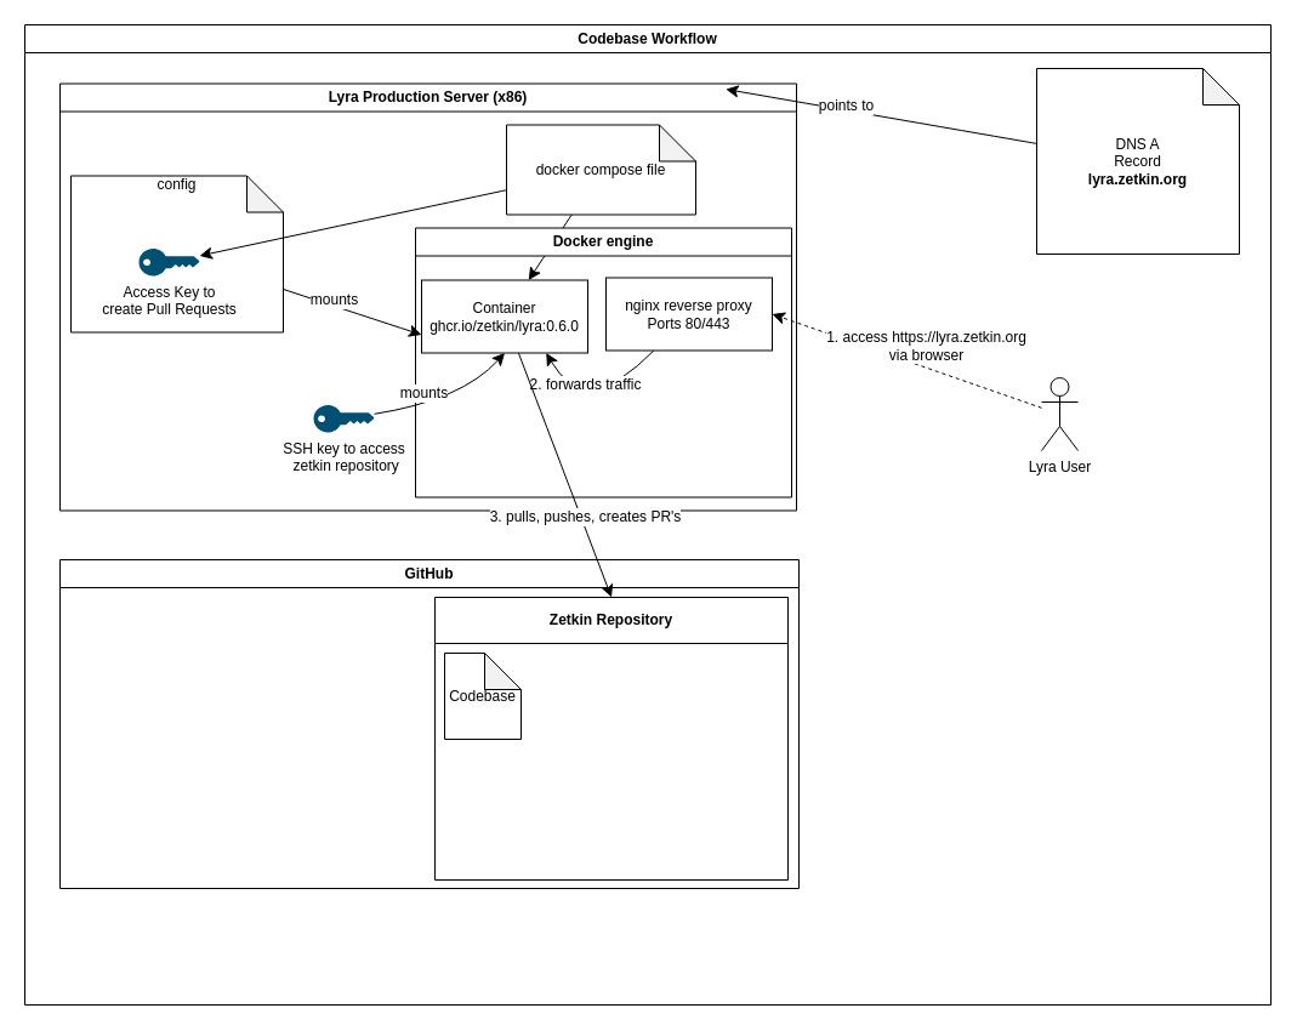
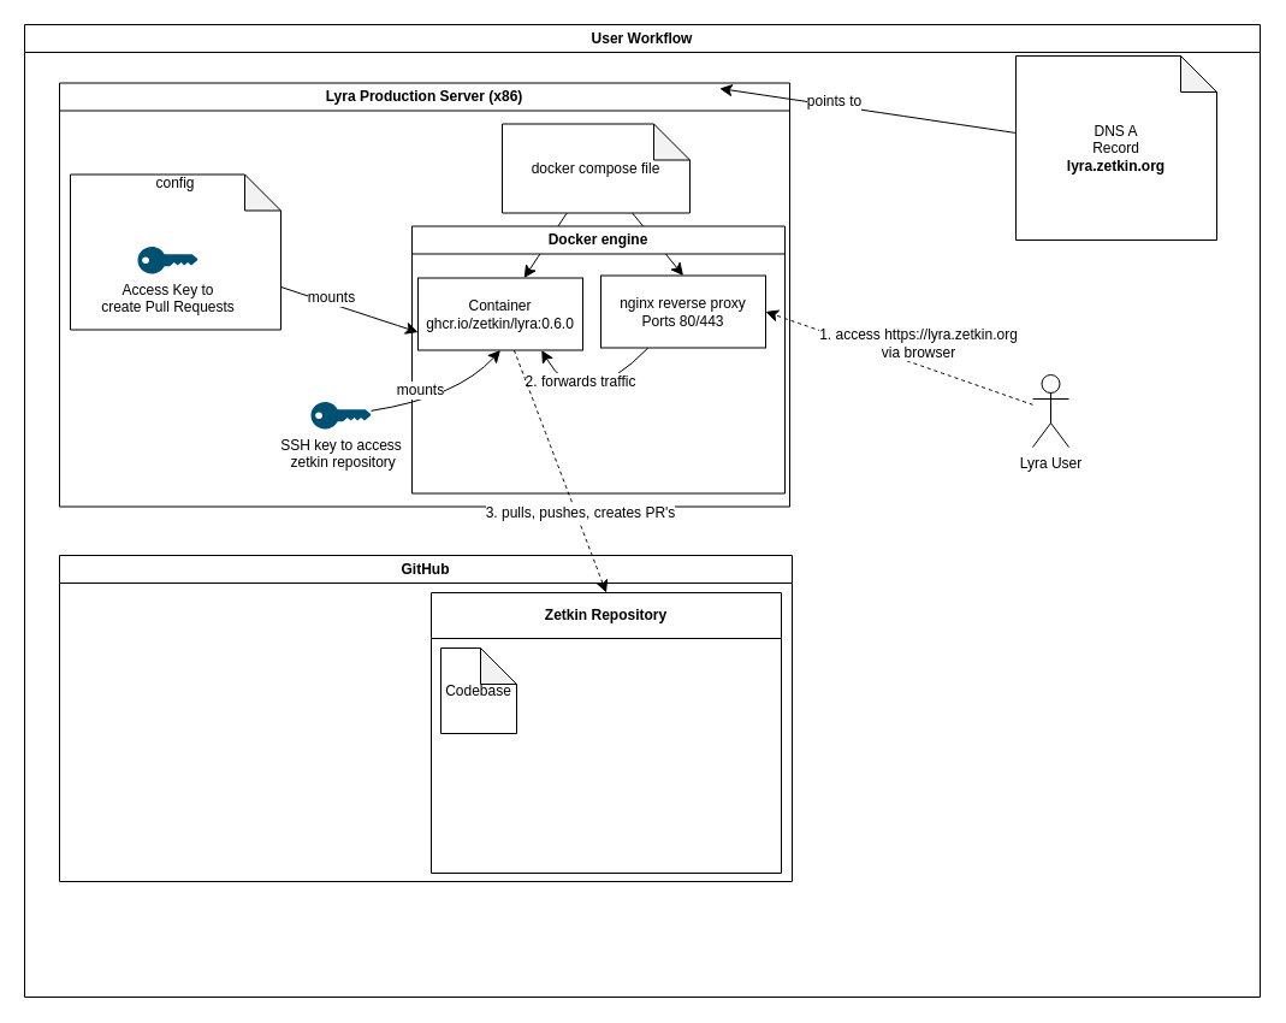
  <mxCell id="0" />
  <mxCell id="1" parent="0" />
- <mxCell id="2" value="Codebase Workflow" style="swimlane;whiteSpace=wrap;html=1;" parent="1" vertex="1"><mxGeometry x="20" y="20" width="1027" height="808" as="geometry" /></mxCell>
+ <mxCell id="2" value="User Workflow" style="swimlane;whiteSpace=wrap;html=1;" parent="1" vertex="1"><mxGeometry x="20" y="20" width="1027" height="808" as="geometry" /></mxCell>
  <mxCell id="3" value="Lyra Production Server (x86)" style="swimlane;whiteSpace=wrap;html=1;" parent="2" vertex="1"><mxGeometry x="29" y="48.5" width="607" height="352" as="geometry" /></mxCell>
  <mxCell id="4" style="edgeStyle=none;curved=1;rounded=0;orthogonalLoop=1;jettySize=auto;html=1;entryX=0;entryY=0.75;entryDx=0;entryDy=0;fontSize=12;startSize=8;endSize=8;" parent="3" source="6" target="12" edge="1"><mxGeometry relative="1" as="geometry"><Array as="points"><mxPoint x="255" y="193" /></Array></mxGeometry></mxCell>
  <mxCell id="5" value="mounts" style="edgeLabel;html=1;align=center;verticalAlign=middle;resizable=0;points=[];fontSize=12;" parent="4" vertex="1" connectable="0"><mxGeometry x="-0.298" y="5" relative="1" as="geometry"><mxPoint as="offset" /></mxGeometry></mxCell>
  <mxCell id="6" value="config&lt;br&gt;&lt;br&gt;&lt;br&gt;&lt;br&gt;&lt;br&gt;&lt;br&gt;&lt;br&gt;&lt;br&gt;&lt;div&gt;&lt;br/&gt;&lt;/div&gt;" style="shape=note;whiteSpace=wrap;html=1;backgroundOutline=1;darkOpacity=0.05;" parent="3" vertex="1"><mxGeometry x="9" y="76" width="175" height="129" as="geometry" /></mxCell>
  <mxCell id="7" value="Access Key to &lt;br&gt;create Pull Requests" style="points=[[0,0.5,0],[0.24,0,0],[0.5,0.28,0],[0.995,0.475,0],[0.5,0.72,0],[0.24,1,0]];verticalLabelPosition=bottom;sketch=0;html=1;verticalAlign=top;aspect=fixed;align=center;pointerEvents=1;shape=mxgraph.cisco19.key;fillColor=#005073;strokeColor=none;" parent="3" vertex="1"><mxGeometry x="65" y="136" width="50" height="22.5" as="geometry" /></mxCell>
  <mxCell id="8" style="edgeStyle=none;curved=1;rounded=0;orthogonalLoop=1;jettySize=auto;html=1;fontSize=12;startSize=8;endSize=8;" parent="3" source="10" target="12" edge="1"><mxGeometry relative="1" as="geometry" /></mxCell>
- <mxCell id="9" style="edgeStyle=none;curved=1;rounded=0;orthogonalLoop=1;jettySize=auto;html=1;fontSize=12;startSize=8;endSize=8;" parent="3" source="10" target="7" edge="1"><mxGeometry relative="1" as="geometry" /></mxCell>
+ <mxCell id="9" style="edgeStyle=none;curved=1;rounded=0;orthogonalLoop=1;jettySize=auto;html=1;entryX=0.5;entryY=0;entryDx=0;entryDy=0;fontSize=12;startSize=8;endSize=8;" parent="3" source="10" target="15" edge="1"><mxGeometry relative="1" as="geometry" /></mxCell>
  <mxCell id="10" value="docker compose file" style="shape=note;whiteSpace=wrap;html=1;backgroundOutline=1;darkOpacity=0.05;" parent="3" vertex="1"><mxGeometry x="368" y="34" width="156" height="74" as="geometry" /></mxCell>
  <mxCell id="11" value="Docker engine" style="swimlane;whiteSpace=wrap;html=1;" parent="3" vertex="1"><mxGeometry x="293" y="119" width="310" height="222" as="geometry" /></mxCell>
  <mxCell id="12" value="Container&lt;br&gt;ghcr.io/zetkin/lyra:0.6.0" style="rounded=0;whiteSpace=wrap;html=1;" parent="11" vertex="1"><mxGeometry x="5" y="43" width="137" height="60" as="geometry" /></mxCell>
  <mxCell id="13" style="edgeStyle=none;curved=1;rounded=0;orthogonalLoop=1;jettySize=auto;html=1;entryX=0.75;entryY=1;entryDx=0;entryDy=0;fontSize=12;startSize=8;endSize=8;" parent="11" source="15" target="12" edge="1"><mxGeometry relative="1" as="geometry"><Array as="points"><mxPoint x="140" y="159" /></Array></mxGeometry></mxCell>
  <mxCell id="14" value="2. forwards traffic" style="edgeLabel;html=1;align=center;verticalAlign=middle;resizable=0;points=[];fontSize=12;" parent="13" vertex="1" connectable="0"><mxGeometry x="0.47" y="-14" relative="1" as="geometry"><mxPoint as="offset" /></mxGeometry></mxCell>
  <mxCell id="15" value="nginx reverse proxy&lt;br&gt;Ports 80/443" style="rounded=0;whiteSpace=wrap;html=1;" parent="11" vertex="1"><mxGeometry x="157" y="41" width="137" height="60" as="geometry" /></mxCell>
  <mxCell id="16" style="edgeStyle=none;curved=1;rounded=0;orthogonalLoop=1;jettySize=auto;html=1;entryX=0.5;entryY=1;entryDx=0;entryDy=0;fontSize=12;startSize=8;endSize=8;" parent="3" source="18" target="12" edge="1"><mxGeometry relative="1" as="geometry"><Array as="points"><mxPoint x="331" y="261" /></Array></mxGeometry></mxCell>
  <mxCell id="17" value="mounts" style="edgeLabel;html=1;align=center;verticalAlign=middle;resizable=0;points=[];fontSize=12;" parent="16" vertex="1" connectable="0"><mxGeometry x="-0.31" y="11" relative="1" as="geometry"><mxPoint as="offset" /></mxGeometry></mxCell>
  <mxCell id="18" value="SSH key to access&lt;div&gt;&amp;nbsp;zetkin repository&lt;/div&gt;" style="points=[[0,0.5,0],[0.24,0,0],[0.5,0.28,0],[0.995,0.475,0],[0.5,0.72,0],[0.24,1,0]];verticalLabelPosition=bottom;sketch=0;html=1;verticalAlign=top;aspect=fixed;align=center;pointerEvents=1;shape=mxgraph.cisco19.key;fillColor=#005073;strokeColor=none;" parent="3" vertex="1"><mxGeometry x="209" y="265" width="50" height="22.5" as="geometry" /></mxCell>
  <mxCell id="19" value="GitHub" style="swimlane;whiteSpace=wrap;html=1;" parent="2" vertex="1"><mxGeometry x="29" y="441" width="609" height="271" as="geometry" /></mxCell>
  <mxCell id="20" value="&lt;div&gt;Zetkin Repository&lt;/div&gt;" style="swimlane;whiteSpace=wrap;html=1;startSize=38;" parent="19" vertex="1"><mxGeometry x="309" y="31" width="291" height="233" as="geometry" /></mxCell>
  <mxCell id="21" value="Codebase" style="shape=note;whiteSpace=wrap;html=1;backgroundOutline=1;darkOpacity=0.05;" parent="20" vertex="1"><mxGeometry x="8" y="46" width="63" height="71" as="geometry" /></mxCell>
  <mxCell id="22" style="edgeStyle=none;curved=1;rounded=0;orthogonalLoop=1;jettySize=auto;html=1;entryX=1;entryY=0.5;entryDx=0;entryDy=0;fontSize=12;startSize=8;endSize=8;" parent="20" edge="1"><mxGeometry relative="1" as="geometry"><mxPoint x="101" y="195.5" as="sourcePoint" /><mxPoint x="101" y="195.5" as="targetPoint" /></mxGeometry></mxCell>
- <mxCell id="23" style="edgeStyle=none;curved=1;rounded=0;orthogonalLoop=1;jettySize=auto;html=1;entryX=0.5;entryY=0;entryDx=0;entryDy=0;fontSize=12;startSize=8;endSize=8;" parent="2" source="12" target="20" edge="1"><mxGeometry relative="1" as="geometry" /></mxCell>
+ <mxCell id="23" style="edgeStyle=none;curved=1;rounded=0;orthogonalLoop=1;jettySize=auto;html=1;entryX=0.5;entryY=0;entryDx=0;entryDy=0;fontSize=12;startSize=8;endSize=8;dashed=1;" parent="2" source="12" target="20" edge="1"><mxGeometry relative="1" as="geometry" /></mxCell>
  <mxCell id="24" value="3. pulls, pushes, creates PR's" style="edgeLabel;html=1;align=center;verticalAlign=middle;resizable=0;points=[];fontSize=12;" parent="23" vertex="1" connectable="0"><mxGeometry x="0.357" y="3" relative="1" as="geometry"><mxPoint as="offset" /></mxGeometry></mxCell>
  <mxCell id="25" value="Lyra User" style="shape=umlActor;verticalLabelPosition=bottom;verticalAlign=top;html=1;outlineConnect=0;" parent="2" vertex="1"><mxGeometry x="838" y="291" width="30" height="60" as="geometry" /></mxCell>
  <mxCell id="26" style="edgeStyle=none;curved=1;rounded=0;orthogonalLoop=1;jettySize=auto;html=1;entryX=1;entryY=0.5;entryDx=0;entryDy=0;fontSize=12;startSize=8;endSize=8;dashed=1;" parent="2" source="25" target="15" edge="1"><mxGeometry relative="1" as="geometry"><mxPoint x="-137" y="328" as="targetPoint" /></mxGeometry></mxCell>
  <mxCell id="27" value="1. access https://lyra.zetkin.org&lt;br&gt;via browser" style="edgeLabel;html=1;align=center;verticalAlign=middle;resizable=0;points=[];fontSize=12;" parent="26" vertex="1" connectable="0"><mxGeometry x="-0.174" y="4" relative="1" as="geometry"><mxPoint x="-3" y="-23" as="offset" /></mxGeometry></mxCell>
- <mxCell id="28" value="DNS A&lt;br&gt;Record&lt;br&gt;&lt;b&gt;lyra.zetkin.org&lt;/b&gt;" style="shape=note;whiteSpace=wrap;html=1;backgroundOutline=1;darkOpacity=0.05;" parent="2" vertex="1"><mxGeometry x="834" y="36" width="167" height="153" as="geometry" /></mxCell>
+ <mxCell id="28" value="DNS A&lt;br&gt;Record&lt;br&gt;&lt;b&gt;lyra.zetkin.org&lt;/b&gt;" style="shape=note;whiteSpace=wrap;html=1;backgroundOutline=1;darkOpacity=0.05;" parent="2" vertex="1"><mxGeometry x="824" y="26" width="167" height="153" as="geometry" /></mxCell>
  <mxCell id="29" style="edgeStyle=none;curved=1;rounded=0;orthogonalLoop=1;jettySize=auto;html=1;entryX=0.904;entryY=0.013;entryDx=0;entryDy=0;entryPerimeter=0;fontSize=12;startSize=8;endSize=8;" parent="2" source="28" target="3" edge="1"><mxGeometry relative="1" as="geometry" /></mxCell>
  <mxCell id="30" value="points to" style="edgeLabel;html=1;align=center;verticalAlign=middle;resizable=0;points=[];fontSize=12;" parent="29" vertex="1" connectable="0"><mxGeometry x="0.234" y="-4" relative="1" as="geometry"><mxPoint as="offset" /></mxGeometry></mxCell>
